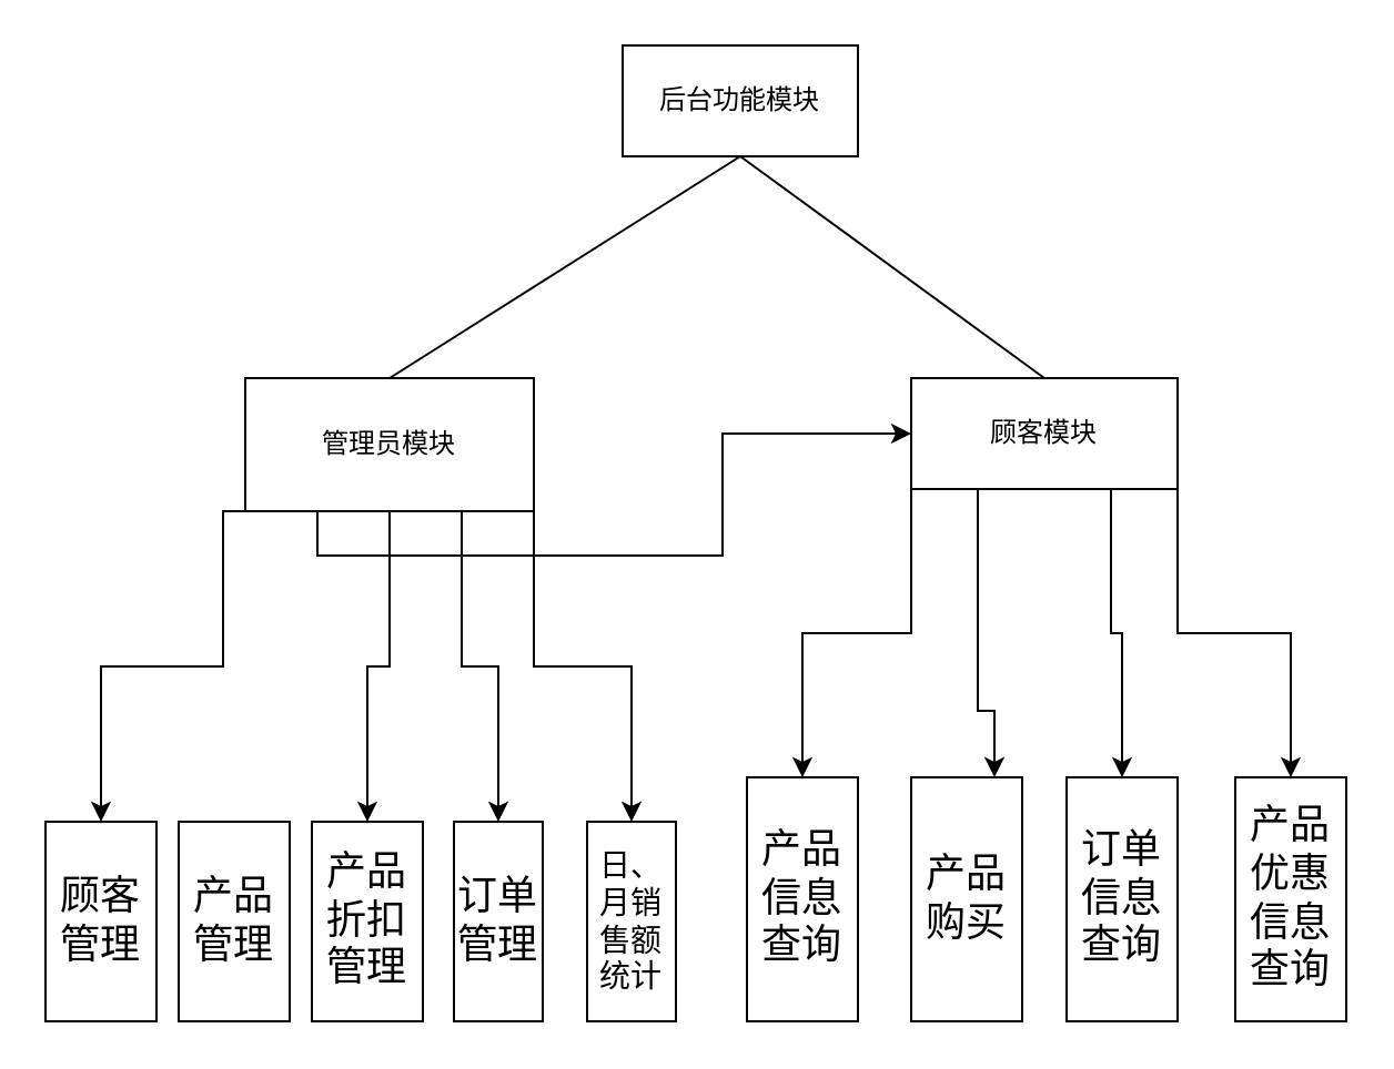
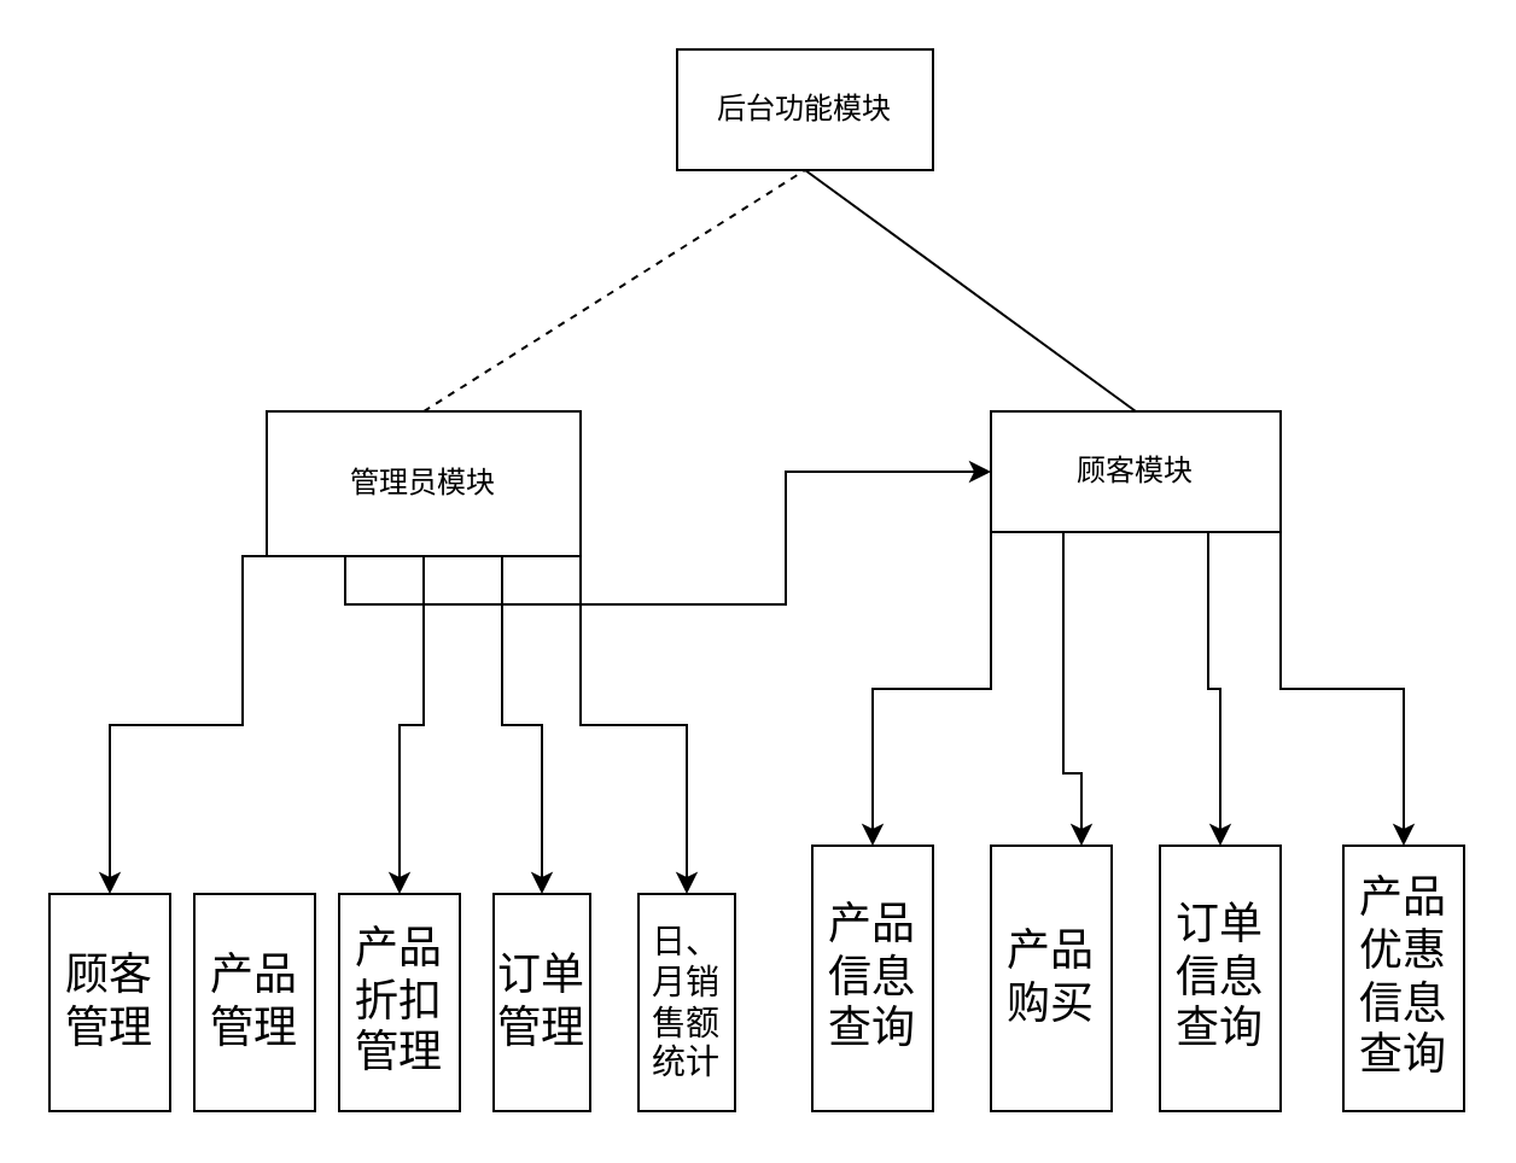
  <mxCell id="0" />
  <mxCell id="1" parent="0" />
  <mxCell id="2" value="后台功能模块" style="rounded=0;whiteSpace=wrap;html=1;" vertex="1" parent="1"><mxGeometry x="280" y="20" width="106" height="50" as="geometry" /></mxCell>
  <mxCell id="3" style="edgeStyle=orthogonalEdgeStyle;rounded=0;orthogonalLoop=1;jettySize=auto;html=1;exitX=0;exitY=1;exitDx=0;exitDy=0;entryX=0;entryY=0.5;entryDx=0;entryDy=0;" edge="1" parent="1" source="8" target="19"><mxGeometry relative="1" as="geometry"><Array as="points"><mxPoint x="100" y="230" /><mxPoint x="100" y="300" /><mxPoint x="45" y="300" /></Array></mxGeometry></mxCell>
  <mxCell id="4" style="edgeStyle=orthogonalEdgeStyle;rounded=0;orthogonalLoop=1;jettySize=auto;html=1;exitX=0.25;exitY=1;exitDx=0;exitDy=0;" edge="1" parent="1" source="8" target="13"><mxGeometry relative="1" as="geometry" /></mxCell>
  <mxCell id="5" style="edgeStyle=orthogonalEdgeStyle;rounded=0;orthogonalLoop=1;jettySize=auto;html=1;exitX=0.5;exitY=1;exitDx=0;exitDy=0;" edge="1" parent="1" source="8" target="17"><mxGeometry relative="1" as="geometry" /></mxCell>
  <mxCell id="6" style="edgeStyle=orthogonalEdgeStyle;rounded=0;orthogonalLoop=1;jettySize=auto;html=1;exitX=0.75;exitY=1;exitDx=0;exitDy=0;" edge="1" parent="1" source="8" target="20"><mxGeometry relative="1" as="geometry" /></mxCell>
  <mxCell id="7" style="edgeStyle=orthogonalEdgeStyle;rounded=0;orthogonalLoop=1;jettySize=auto;html=1;exitX=1;exitY=1;exitDx=0;exitDy=0;" edge="1" parent="1" source="8" target="16"><mxGeometry relative="1" as="geometry" /></mxCell>
  <mxCell id="8" value="管理员模块" style="rounded=0;whiteSpace=wrap;html=1;" vertex="1" parent="1"><mxGeometry x="110" y="170" width="130" height="60" as="geometry" /></mxCell>
  <mxCell id="9" style="edgeStyle=orthogonalEdgeStyle;rounded=0;orthogonalLoop=1;jettySize=auto;html=1;exitX=0;exitY=1;exitDx=0;exitDy=0;" edge="1" parent="1" source="13" target="21"><mxGeometry relative="1" as="geometry" /></mxCell>
  <mxCell id="10" style="edgeStyle=orthogonalEdgeStyle;rounded=0;orthogonalLoop=1;jettySize=auto;html=1;exitX=0.25;exitY=1;exitDx=0;exitDy=0;entryX=0;entryY=0.25;entryDx=0;entryDy=0;" edge="1" parent="1" source="13" target="22"><mxGeometry relative="1" as="geometry"><Array as="points"><mxPoint x="440" y="320" /><mxPoint x="448" y="320" /></Array></mxGeometry></mxCell>
  <mxCell id="11" style="edgeStyle=orthogonalEdgeStyle;rounded=0;orthogonalLoop=1;jettySize=auto;html=1;exitX=0.75;exitY=1;exitDx=0;exitDy=0;entryX=0;entryY=0.5;entryDx=0;entryDy=0;" edge="1" parent="1" source="13" target="23"><mxGeometry relative="1" as="geometry" /></mxCell>
  <mxCell id="12" style="edgeStyle=orthogonalEdgeStyle;rounded=0;orthogonalLoop=1;jettySize=auto;html=1;exitX=1;exitY=1;exitDx=0;exitDy=0;entryX=0;entryY=0.5;entryDx=0;entryDy=0;" edge="1" parent="1" source="13" target="24"><mxGeometry relative="1" as="geometry" /></mxCell>
  <mxCell id="13" value="顾客模块" style="rounded=0;whiteSpace=wrap;html=1;" vertex="1" parent="1"><mxGeometry x="410" y="170" width="120" height="50" as="geometry" /></mxCell>
  <mxCell id="14" value="" style="endArrow=none;html=1;exitX=0.5;exitY=1;exitDx=0;exitDy=0;entryX=0.5;entryY=0;entryDx=0;entryDy=0;" edge="1" parent="1" source="2" target="13"><mxGeometry width="50" height="50" relative="1" as="geometry"><mxPoint x="280" y="330" as="sourcePoint" /><mxPoint x="330" y="280" as="targetPoint" /></mxGeometry></mxCell>
- <mxCell id="15" value="" style="endArrow=none;html=1;entryX=0.5;entryY=1;entryDx=0;entryDy=0;exitX=0.5;exitY=0;exitDx=0;exitDy=0;" edge="1" parent="1" source="8" target="2"><mxGeometry width="50" height="50" relative="1" as="geometry"><mxPoint x="280" y="330" as="sourcePoint" /><mxPoint x="330" y="280" as="targetPoint" /></mxGeometry></mxCell>
+ <mxCell id="15" value="" style="endArrow=none;html=1;entryX=0.5;entryY=1;entryDx=0;entryDy=0;exitX=0.5;exitY=0;exitDx=0;exitDy=0;dashed=1;" edge="1" parent="1" source="8" target="2"><mxGeometry width="50" height="50" relative="1" as="geometry"><mxPoint x="280" y="330" as="sourcePoint" /><mxPoint x="330" y="280" as="targetPoint" /></mxGeometry></mxCell>
  <mxCell id="16" value="&lt;font style=&quot;font-size: 14px&quot;&gt;日、月销售额统计&lt;/font&gt;" style="rounded=0;whiteSpace=wrap;html=1;direction=south;" vertex="1" parent="1"><mxGeometry x="264" y="370" width="40" height="90" as="geometry" /></mxCell>
  <mxCell id="17" value="&lt;font style=&quot;font-size: 18px&quot;&gt;产品折扣管理&lt;/font&gt;" style="rounded=0;whiteSpace=wrap;html=1;direction=south;" vertex="1" parent="1"><mxGeometry x="140" y="370" width="50" height="90" as="geometry" /></mxCell>
  <mxCell id="18" value="&lt;font style=&quot;font-size: 18px&quot;&gt;产品管理&lt;/font&gt;" style="rounded=0;whiteSpace=wrap;html=1;direction=south;" vertex="1" parent="1"><mxGeometry x="80" y="370" width="50" height="90" as="geometry" /></mxCell>
  <mxCell id="19" value="&lt;font style=&quot;font-size: 18px&quot;&gt;顾客管理&lt;/font&gt;" style="rounded=0;whiteSpace=wrap;html=1;direction=south;" vertex="1" parent="1"><mxGeometry x="20" y="370" width="50" height="90" as="geometry" /></mxCell>
  <mxCell id="20" value="&lt;font style=&quot;font-size: 18px&quot;&gt;订单&lt;br&gt;管理&lt;/font&gt;" style="rounded=0;whiteSpace=wrap;html=1;direction=south;align=left;" vertex="1" parent="1"><mxGeometry x="204" y="370" width="40" height="90" as="geometry" /></mxCell>
  <mxCell id="21" value="&lt;font style=&quot;font-size: 18px&quot;&gt;产品信息查询&lt;/font&gt;" style="rounded=0;whiteSpace=wrap;html=1;direction=south;" vertex="1" parent="1"><mxGeometry x="336" y="350" width="50" height="110" as="geometry" /></mxCell>
  <mxCell id="22" value="&lt;font style=&quot;font-size: 18px&quot;&gt;产品购买&lt;/font&gt;" style="rounded=0;whiteSpace=wrap;html=1;direction=south;" vertex="1" parent="1"><mxGeometry x="410" y="350" width="50" height="110" as="geometry" /></mxCell>
  <mxCell id="23" value="&lt;font style=&quot;font-size: 18px&quot;&gt;订单信息查询&lt;/font&gt;" style="rounded=0;whiteSpace=wrap;html=1;direction=south;" vertex="1" parent="1"><mxGeometry x="480" y="350" width="50" height="110" as="geometry" /></mxCell>
  <mxCell id="24" value="&lt;font style=&quot;font-size: 18px&quot;&gt;产品优惠信息查询&lt;/font&gt;" style="rounded=0;whiteSpace=wrap;html=1;direction=south;" vertex="1" parent="1"><mxGeometry x="556" y="350" width="50" height="110" as="geometry" /></mxCell>
